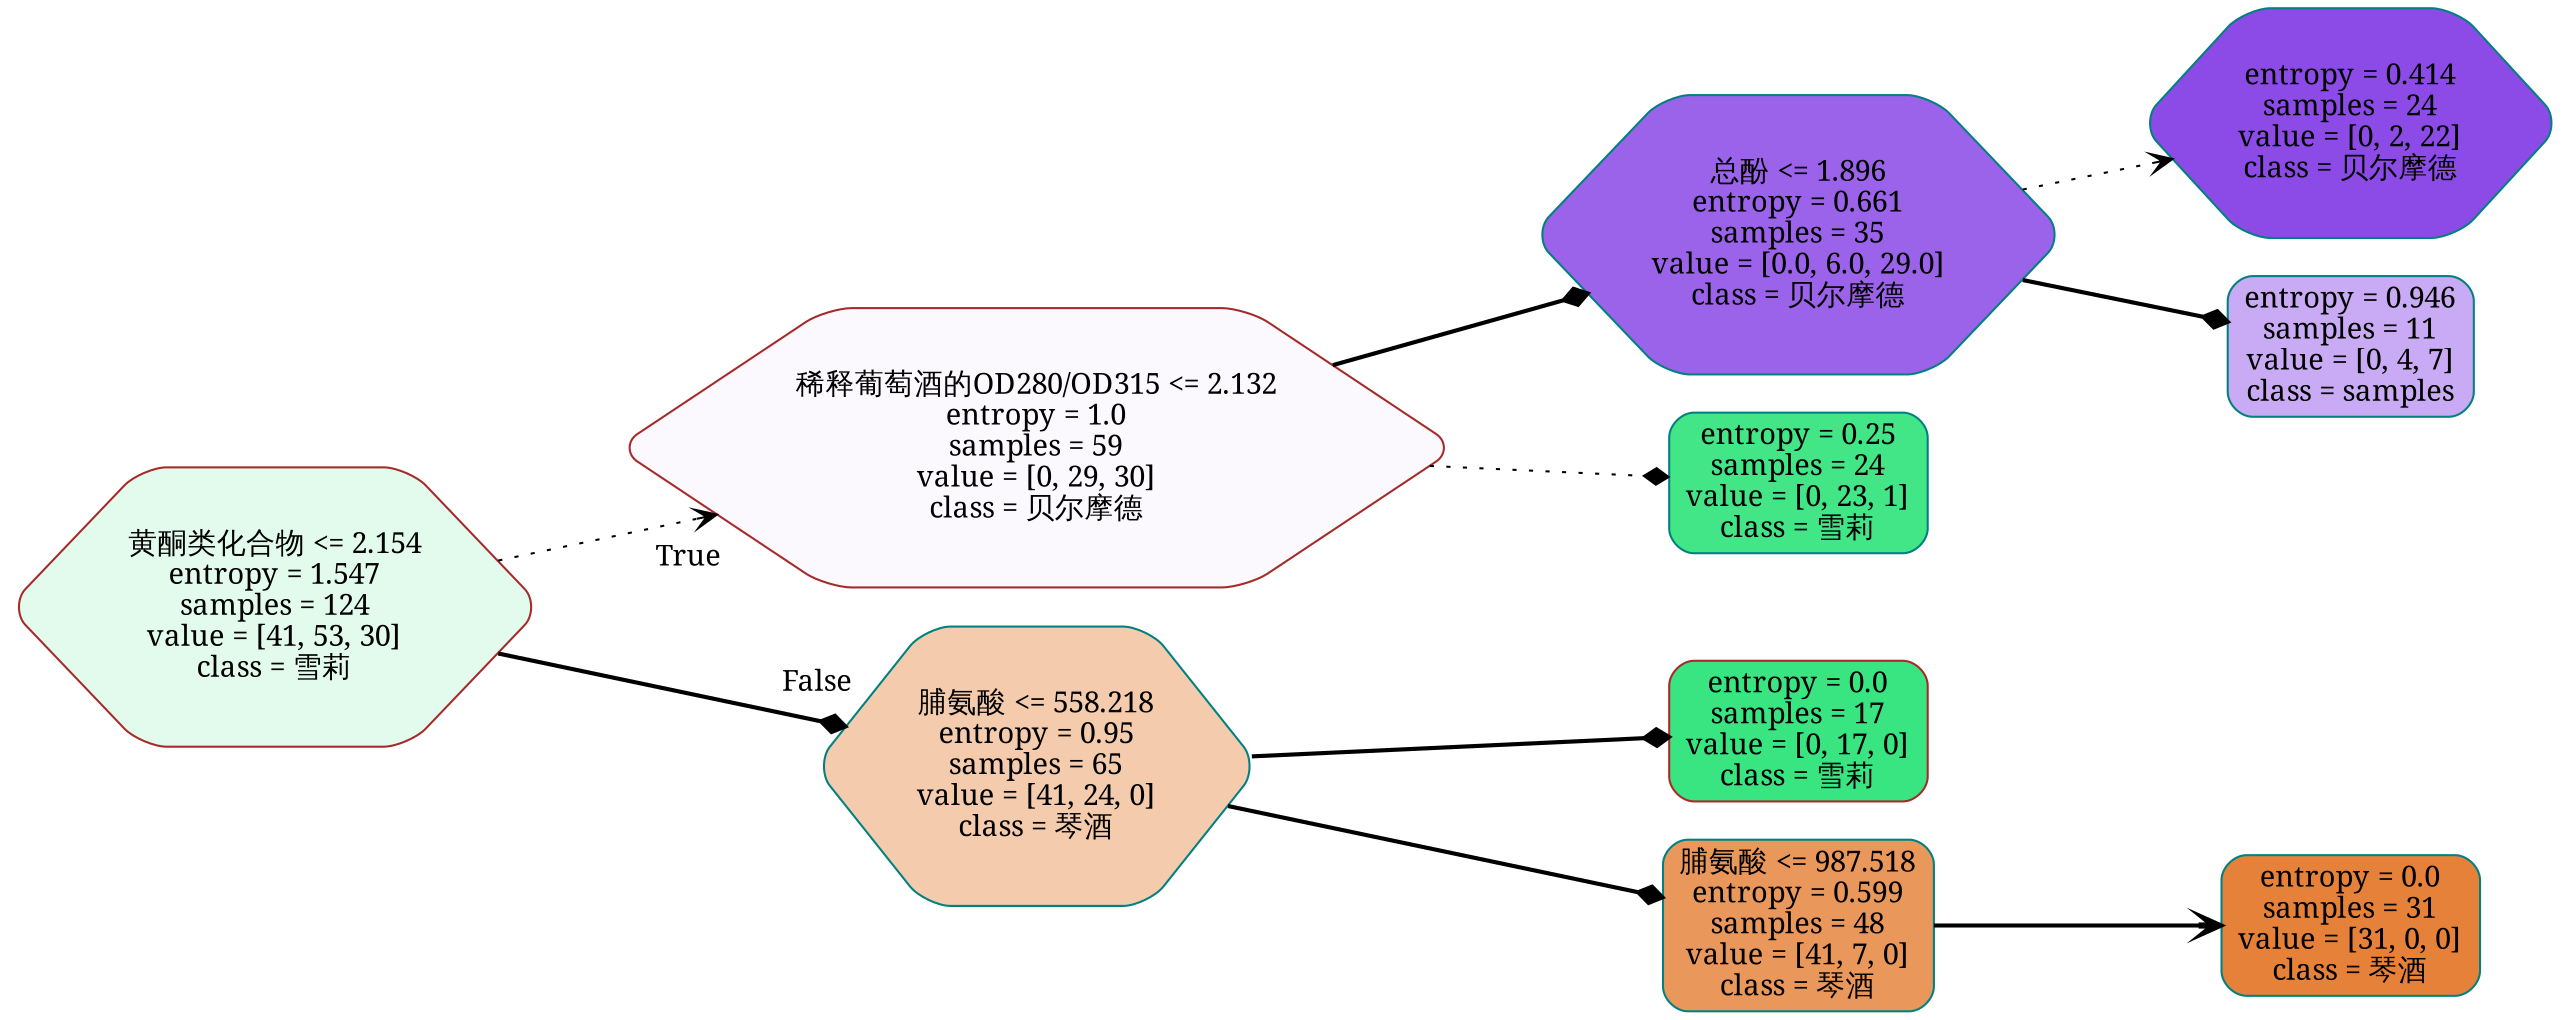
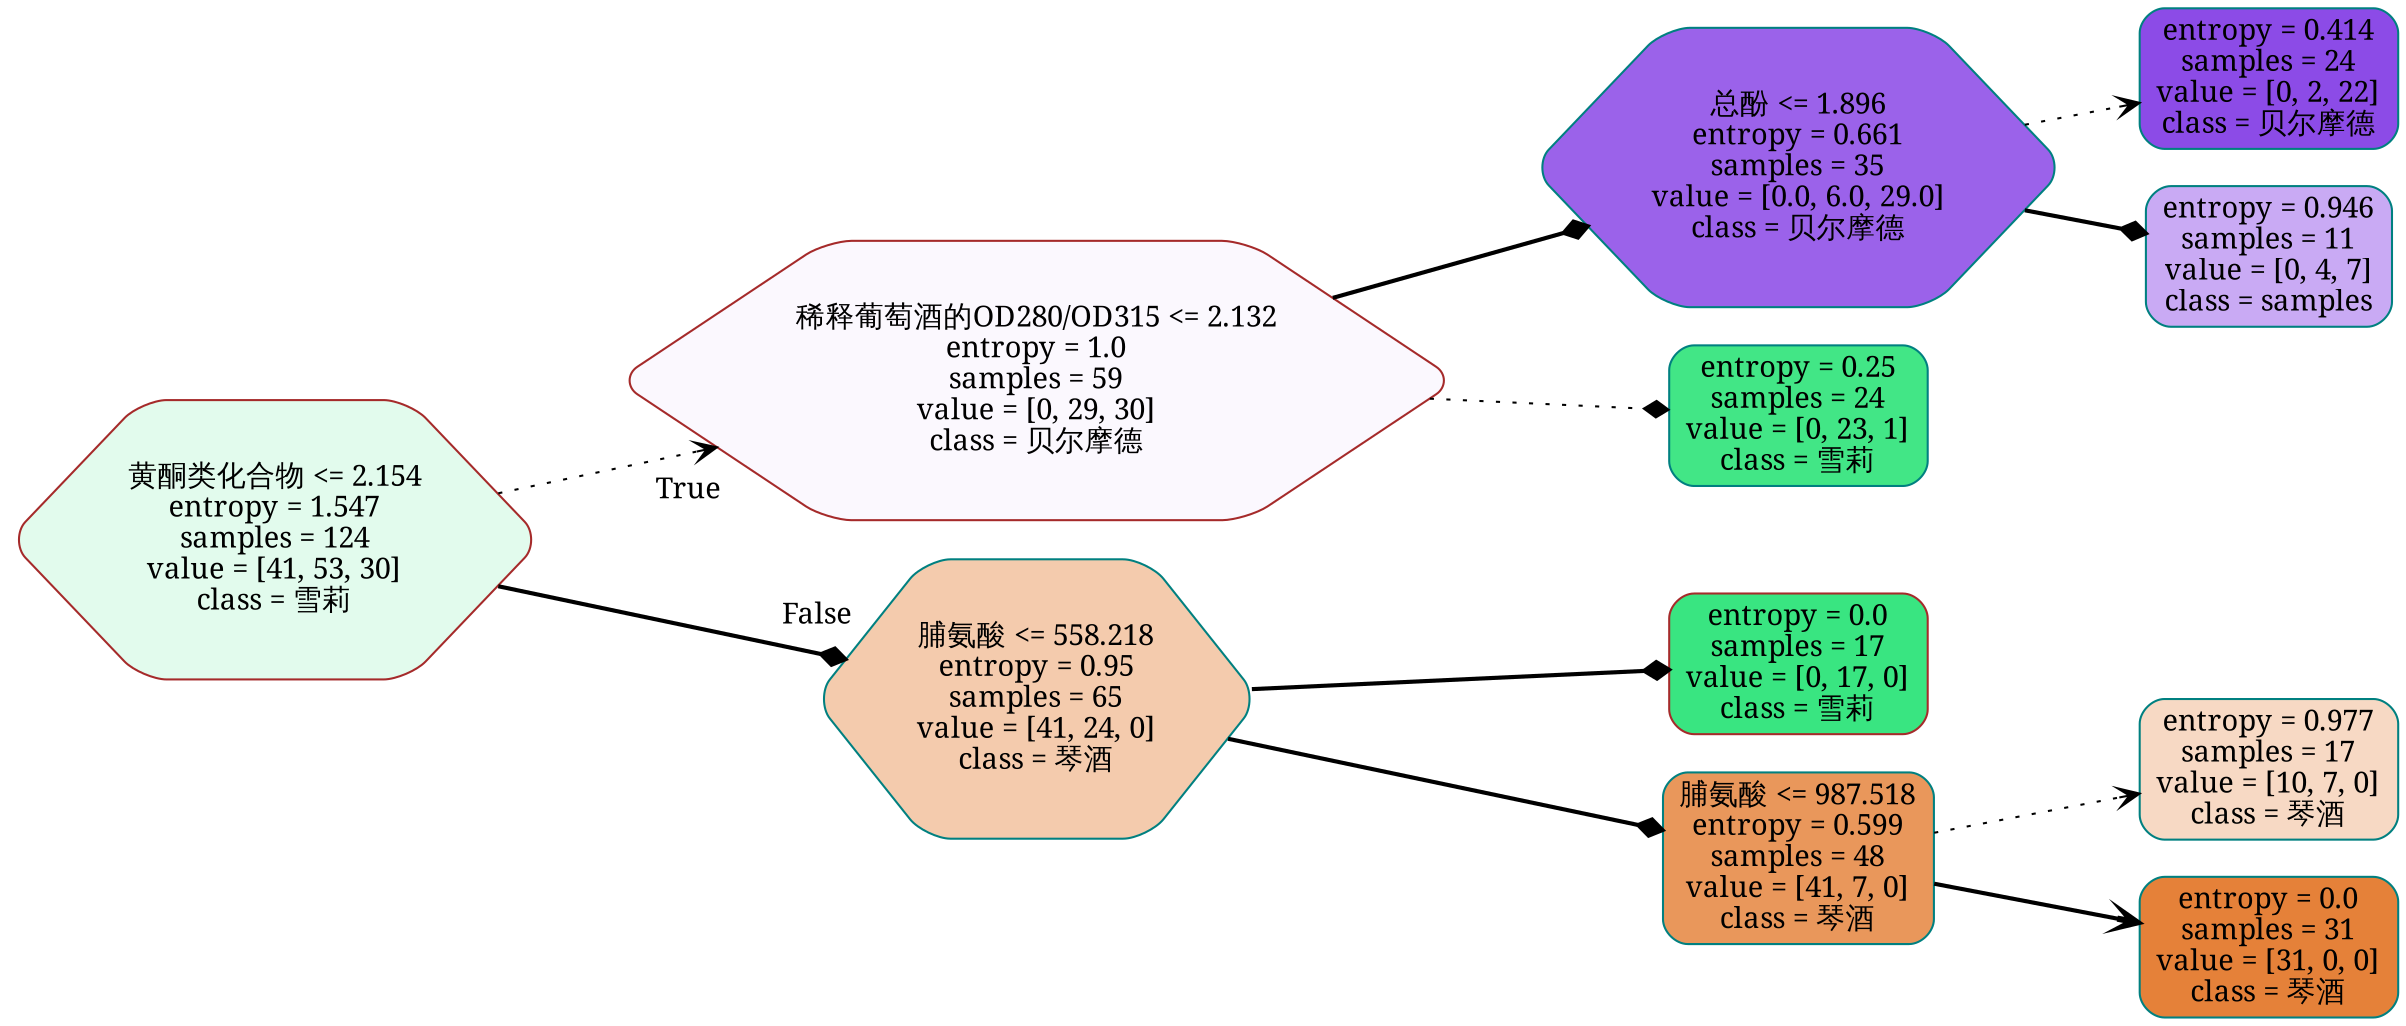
  digraph {
    fontname="Noto Serif"
    rankdir=LR
    node [color=teal fontname="Noto Serif" shape=box style="filled, rounded"]
    edge [arrowhead=diamond fontname="Noto Serif" style=bold]
    n1 [color=brown fillcolor="#e2fbed" label="黄酮类化合物 <= 2.154\nentropy = 1.547\nsamples = 124\nvalue = [41, 53, 30]\nclass = 雪莉" shape=hexagon]
    n2 [color=brown fillcolor="#fbf8fe" label="稀释葡萄酒的OD280/OD315 <= 2.132\nentropy = 1.0\nsamples = 59\nvalue = [0, 29, 30]\nclass = 贝尔摩德" shape=hexagon]
    n3 [fillcolor="#f4cbad" label="脯氨酸 <= 558.218\nentropy = 0.95\nsamples = 65\nvalue = [41, 24, 0]\nclass = 琴酒" shape=hexagon]
    n4 [fillcolor="#9b62ea" label="总酚 <= 1.896\nentropy = 0.661\nsamples = 35\nvalue = [0.0, 6.0, 29.0]\nclass = 贝尔摩德" shape=hexagon]
    n5 [fillcolor="#42e686" label="entropy = 0.25\nsamples = 24\nvalue = [0, 23, 1]\nclass = 雪莉"]
    n6 [color=brown fillcolor="#39e581" label="entropy = 0.0\nsamples = 17\nvalue = [0, 17, 0]\nclass = 雪莉"]
    n7 [fillcolor="#e9975b" label="脯氨酸 <= 987.518\nentropy = 0.599\nsamples = 48\nvalue = [41, 7, 0]\nclass = 琴酒"]
-   n8 [fillcolor="#8c4be7" label="entropy = 0.414\nsamples = 24\nvalue = [0, 2, 22]\nclass = 贝尔摩德" shape=hexagon]
+   n8 [fillcolor="#8c4be7" label="entropy = 0.414\nsamples = 24\nvalue = [0, 2, 22]\nclass = 贝尔摩德"]
    n9 [fillcolor="#c9aaf4" label="entropy = 0.946\nsamples = 11\nvalue = [0, 4, 7]\nclass = samples"]
+   n10 [fillcolor="#f7d9c4" label="entropy = 0.977\nsamples = 17\nvalue = [10, 7, 0]\nclass = 琴酒"]
    n11 [fillcolor="#e58139" label="entropy = 0.0\nsamples = 31\nvalue = [31, 0, 0]\nclass = 琴酒"]
    n1 -> n2 [arrowhead=vee headlabel=True labelangle=45 labeldistance=2.5 style=dotted]
    n1 -> n3 [headlabel=False labelangle=-45 labeldistance=2.5]
    n2 -> n4
    n2 -> n5 [style=dotted]
    n3 -> n6
    n3 -> n7
    n4 -> n8 [arrowhead=vee style=dotted]
    n4 -> n9
+   n7 -> n10 [arrowhead=vee style=dotted]
    n7 -> n11 [arrowhead=vee]
  }
